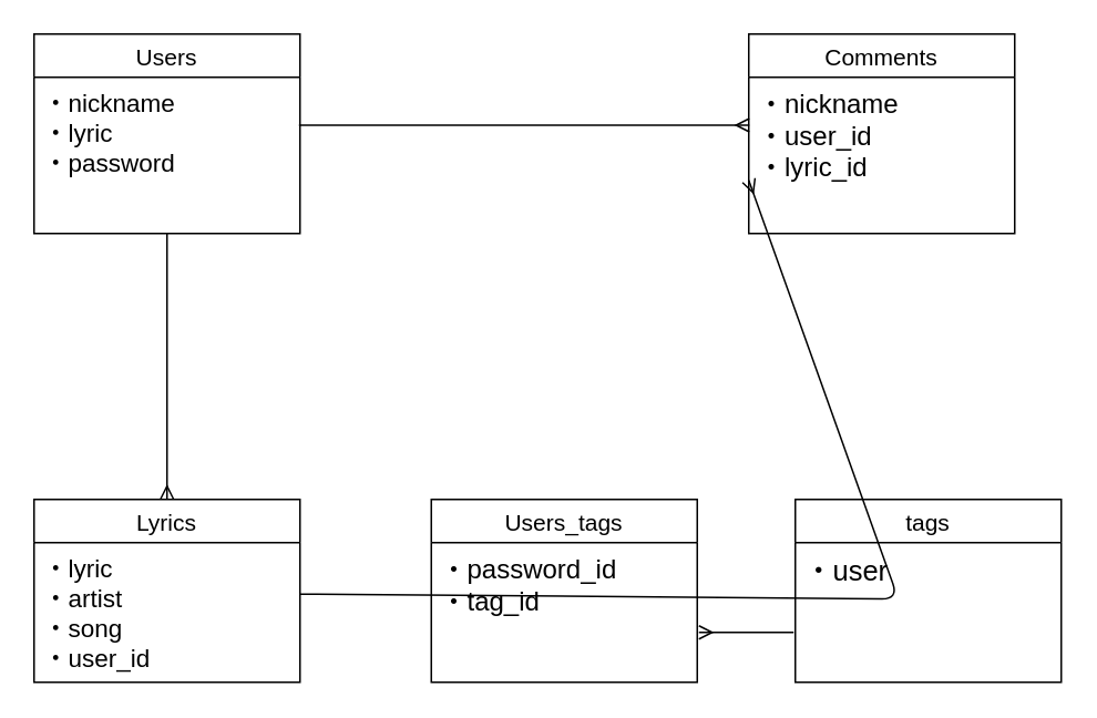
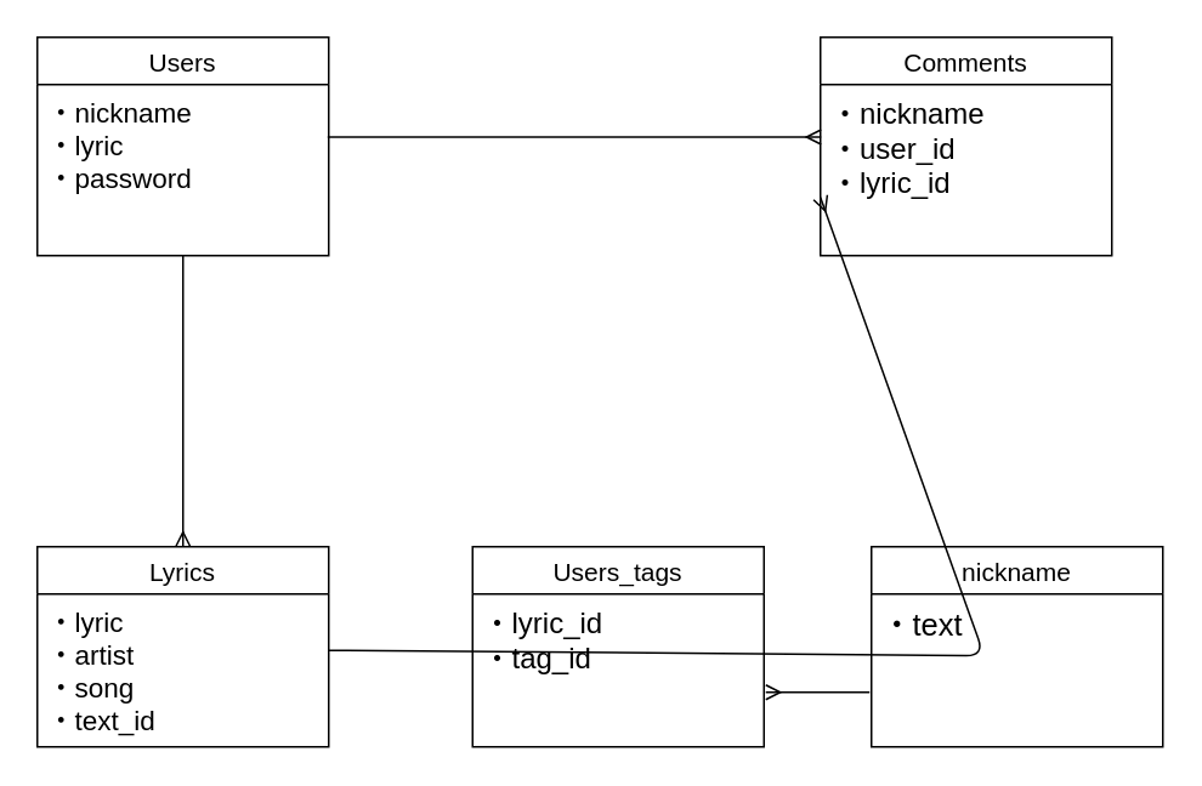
  <mxCell id="0" />
  <mxCell id="1" parent="0" />
  <mxCell id="2" value="Comments" style="swimlane;fontStyle=0;childLayout=stackLayout;horizontal=1;startSize=26;horizontalStack=0;resizeParent=1;resizeParentMax=0;resizeLast=0;collapsible=1;marginBottom=0;align=center;fontSize=14;" parent="1" vertex="1"><mxGeometry x="450" y="20" width="160" height="120" as="geometry" /></mxCell>
  <mxCell id="3" value="・nickname&#10;・user_id&#10;・lyric_id" style="text;strokeColor=none;fillColor=none;spacingLeft=4;spacingRight=4;overflow=hidden;rotatable=0;points=[[0,0.5],[1,0.5]];portConstraint=eastwest;fontSize=16;" parent="2" vertex="1"><mxGeometry y="26" width="160" height="94" as="geometry" /></mxCell>
  <mxCell id="4" value="Users" style="swimlane;fontStyle=0;childLayout=stackLayout;horizontal=1;startSize=26;horizontalStack=0;resizeParent=1;resizeParentMax=0;resizeLast=0;collapsible=1;marginBottom=0;align=center;fontSize=14;" parent="1" vertex="1"><mxGeometry x="20" y="20" width="160" height="120" as="geometry" /></mxCell>
  <mxCell id="5" value="・nickname&#10;・lyric&#10;・password" style="text;strokeColor=none;fillColor=none;spacingLeft=4;spacingRight=4;overflow=hidden;rotatable=0;points=[[0,0.5],[1,0.5]];portConstraint=eastwest;fontSize=15;" parent="4" vertex="1"><mxGeometry y="26" width="160" height="94" as="geometry" /></mxCell>
  <mxCell id="6" value="Lyrics" style="swimlane;fontStyle=0;childLayout=stackLayout;horizontal=1;startSize=26;horizontalStack=0;resizeParent=1;resizeParentMax=0;resizeLast=0;collapsible=1;marginBottom=0;align=center;fontSize=14;" parent="1" vertex="1"><mxGeometry x="20" y="300" width="160" height="110" as="geometry" /></mxCell>
- <mxCell id="7" value="・lyric&#10;・artist&#10;・song&#10;・user_id&#10;" style="text;strokeColor=none;fillColor=none;spacingLeft=4;spacingRight=4;overflow=hidden;rotatable=0;points=[[0,0.5],[1,0.5]];portConstraint=eastwest;fontSize=15;" parent="6" vertex="1"><mxGeometry y="26" width="160" height="84" as="geometry" /></mxCell>
+ <mxCell id="7" value="・lyric&#10;・artist&#10;・song&#10;・text_id&#10;" style="text;strokeColor=none;fillColor=none;spacingLeft=4;spacingRight=4;overflow=hidden;rotatable=0;points=[[0,0.5],[1,0.5]];portConstraint=eastwest;fontSize=15;" parent="6" vertex="1"><mxGeometry y="26" width="160" height="84" as="geometry" /></mxCell>
  <mxCell id="8" value="Users_tags" style="swimlane;fontStyle=0;childLayout=stackLayout;horizontal=1;startSize=26;horizontalStack=0;resizeParent=1;resizeParentMax=0;resizeLast=0;collapsible=1;marginBottom=0;align=center;fontSize=14;" vertex="1" parent="1"><mxGeometry x="259" y="300" width="160" height="110" as="geometry" /></mxCell>
- <mxCell id="9" value="・password_id&#10;・tag_id&#10;" style="text;strokeColor=none;fillColor=none;spacingLeft=4;spacingRight=4;overflow=hidden;rotatable=0;points=[[0,0.5],[1,0.5]];portConstraint=eastwest;fontSize=16;" vertex="1" parent="8"><mxGeometry y="26" width="160" height="84" as="geometry" /></mxCell>
+ <mxCell id="9" value="・lyric_id&#10;・tag_id&#10;" style="text;strokeColor=none;fillColor=none;spacingLeft=4;spacingRight=4;overflow=hidden;rotatable=0;points=[[0,0.5],[1,0.5]];portConstraint=eastwest;fontSize=16;" vertex="1" parent="8"><mxGeometry y="26" width="160" height="84" as="geometry" /></mxCell>
  <mxCell id="10" value="" style="endArrow=none;html=1;rounded=0;fontSize=15;startArrow=ERmany;startFill=0;endFill=0;" edge="1" parent="8"><mxGeometry relative="1" as="geometry"><mxPoint x="161" y="80" as="sourcePoint" /><mxPoint x="218" y="80" as="targetPoint" /></mxGeometry></mxCell>
- <mxCell id="11" value="tags" style="swimlane;fontStyle=0;childLayout=stackLayout;horizontal=1;startSize=26;horizontalStack=0;resizeParent=1;resizeParentMax=0;resizeLast=0;collapsible=1;marginBottom=0;align=center;fontSize=14;" vertex="1" parent="1"><mxGeometry x="478" y="300" width="160" height="110" as="geometry" /></mxCell>
- <mxCell id="12" value="・user" style="text;strokeColor=none;fillColor=none;spacingLeft=4;spacingRight=4;overflow=hidden;rotatable=0;points=[[0,0.5],[1,0.5]];portConstraint=eastwest;fontSize=17;" vertex="1" parent="11"><mxGeometry y="26" width="160" height="84" as="geometry" /></mxCell>
+ <mxCell id="11" value="nickname" style="swimlane;fontStyle=0;childLayout=stackLayout;horizontal=1;startSize=26;horizontalStack=0;resizeParent=1;resizeParentMax=0;resizeLast=0;collapsible=1;marginBottom=0;align=center;fontSize=14;" vertex="1" parent="1"><mxGeometry x="478" y="300" width="160" height="110" as="geometry" /></mxCell>
+ <mxCell id="12" value="・text" style="text;strokeColor=none;fillColor=none;spacingLeft=4;spacingRight=4;overflow=hidden;rotatable=0;points=[[0,0.5],[1,0.5]];portConstraint=eastwest;fontSize=17;" vertex="1" parent="11"><mxGeometry y="26" width="160" height="84" as="geometry" /></mxCell>
  <mxCell id="13" value="" style="endArrow=ERmany;html=1;rounded=0;entryX=0.027;entryY=-0.039;entryDx=0;entryDy=0;entryPerimeter=0;exitX=1.021;exitY=0.961;exitDx=0;exitDy=0;exitPerimeter=0;endFill=0;" parent="1" edge="1"><mxGeometry relative="1" as="geometry"><mxPoint x="179.36" y="74.83" as="sourcePoint" /><mxPoint x="450.32" y="74.83" as="targetPoint" /></mxGeometry></mxCell>
  <mxCell id="14" value="" style="endArrow=ERmany;html=1;entryX=0.5;entryY=0;entryDx=0;entryDy=0;endFill=0;" parent="1" target="6" edge="1"><mxGeometry width="50" height="50" relative="1" as="geometry"><mxPoint x="100" y="140" as="sourcePoint" /><mxPoint x="100" y="216" as="targetPoint" /></mxGeometry></mxCell>
  <mxCell id="15" value="" style="endArrow=ERmany;html=1;entryX=0;entryY=0.5;entryDx=0;entryDy=0;endFill=0;" parent="1" edge="1"><mxGeometry width="50" height="50" relative="1" as="geometry"><mxPoint x="180" y="357" as="sourcePoint" /><mxPoint x="450" y="108" as="targetPoint" /><Array as="points"><mxPoint x="200" y="357" /><mxPoint x="540" y="360" /></Array></mxGeometry></mxCell>
